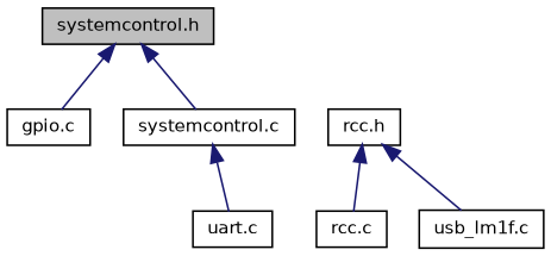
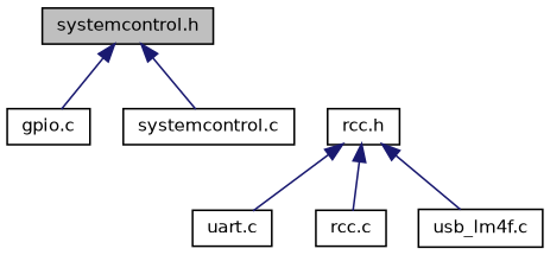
  digraph {
    node [color=black fillcolor=white fontname=Helvetica fontsize=10 shape=record style=filled]
    edge [color=midnightblue dir=back fontname=Helvetica fontsize=10 labelfontname=Helvetica labelfontsize=10 style=solid]
    n1 [fillcolor=grey75 fontcolor=black height=0.2 label="systemcontrol.h" width=0.4]
    n2 [height=0.2 label="gpio.c" width=0.4]
    n3 [height=0.2 label="systemcontrol.c" width=0.4]
    n4 [height=0.2 label="rcc.h" width=0.4]
    n5 [height=0.2 label="uart.c" width=0.4]
    n6 [height=0.2 label="rcc.c" width=0.4]
-   n7 [height=0.2 label="usb_lm1f.c" width=0.4]
+   n7 [height=0.2 label="usb_lm4f.c" width=0.4]
    n1 -> n2
    n1 -> n3
-   n3 -> n5
+   n4 -> n5
    n4 -> n6
    n4 -> n7
  }
